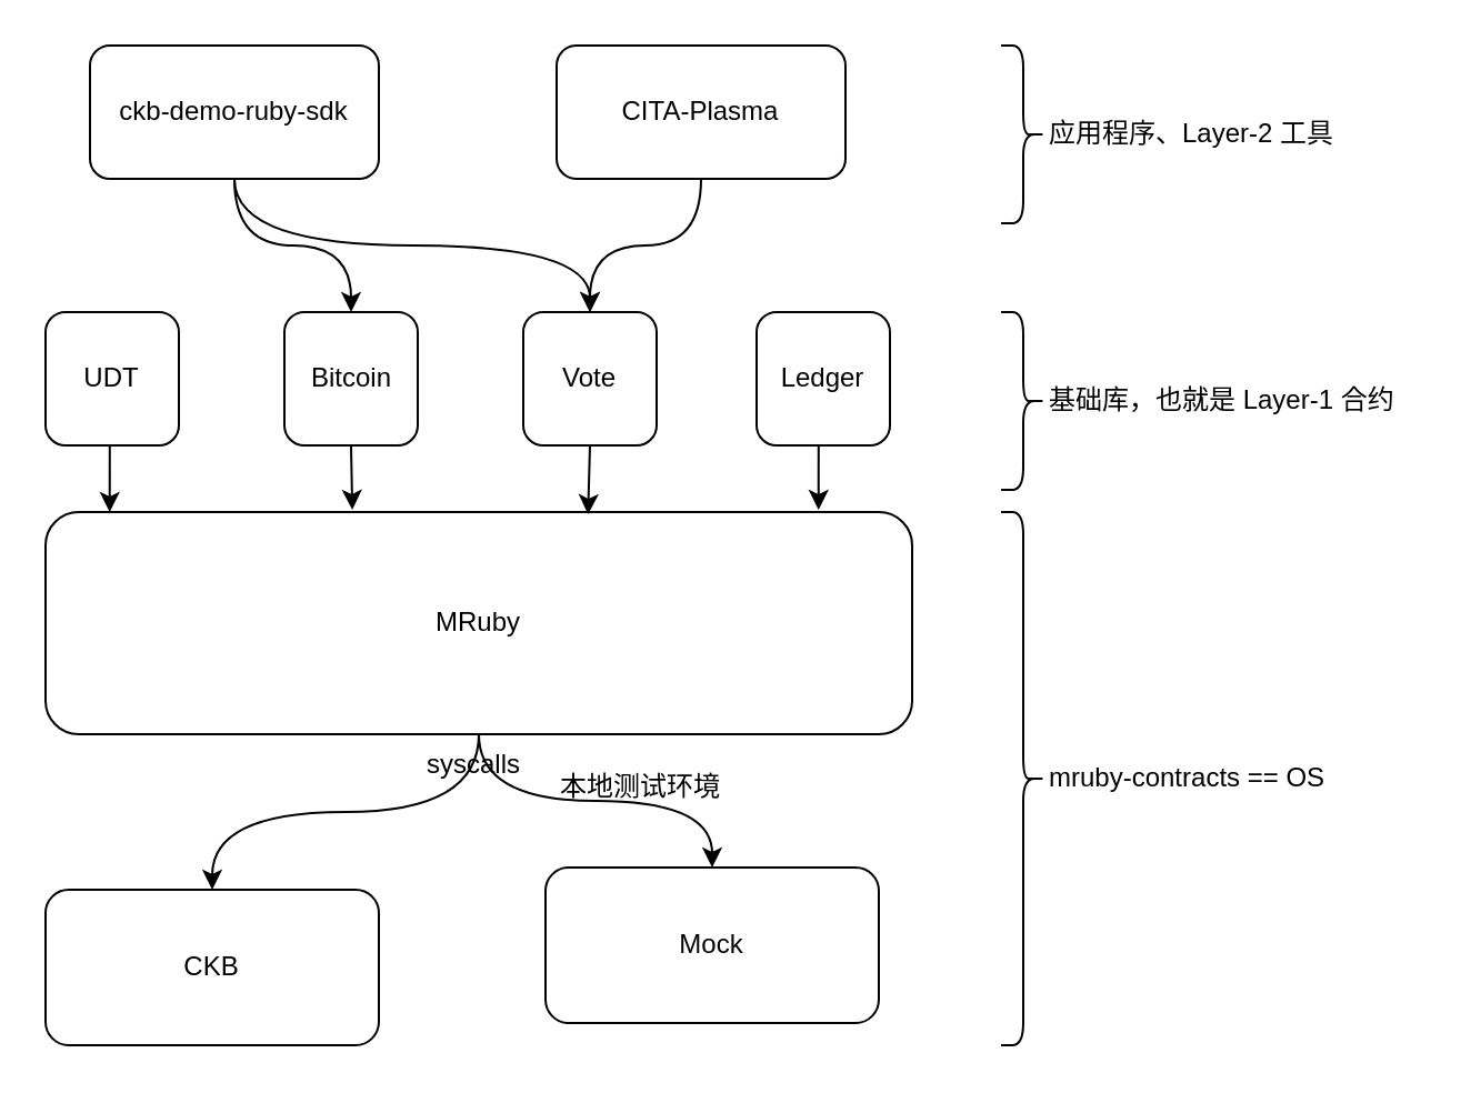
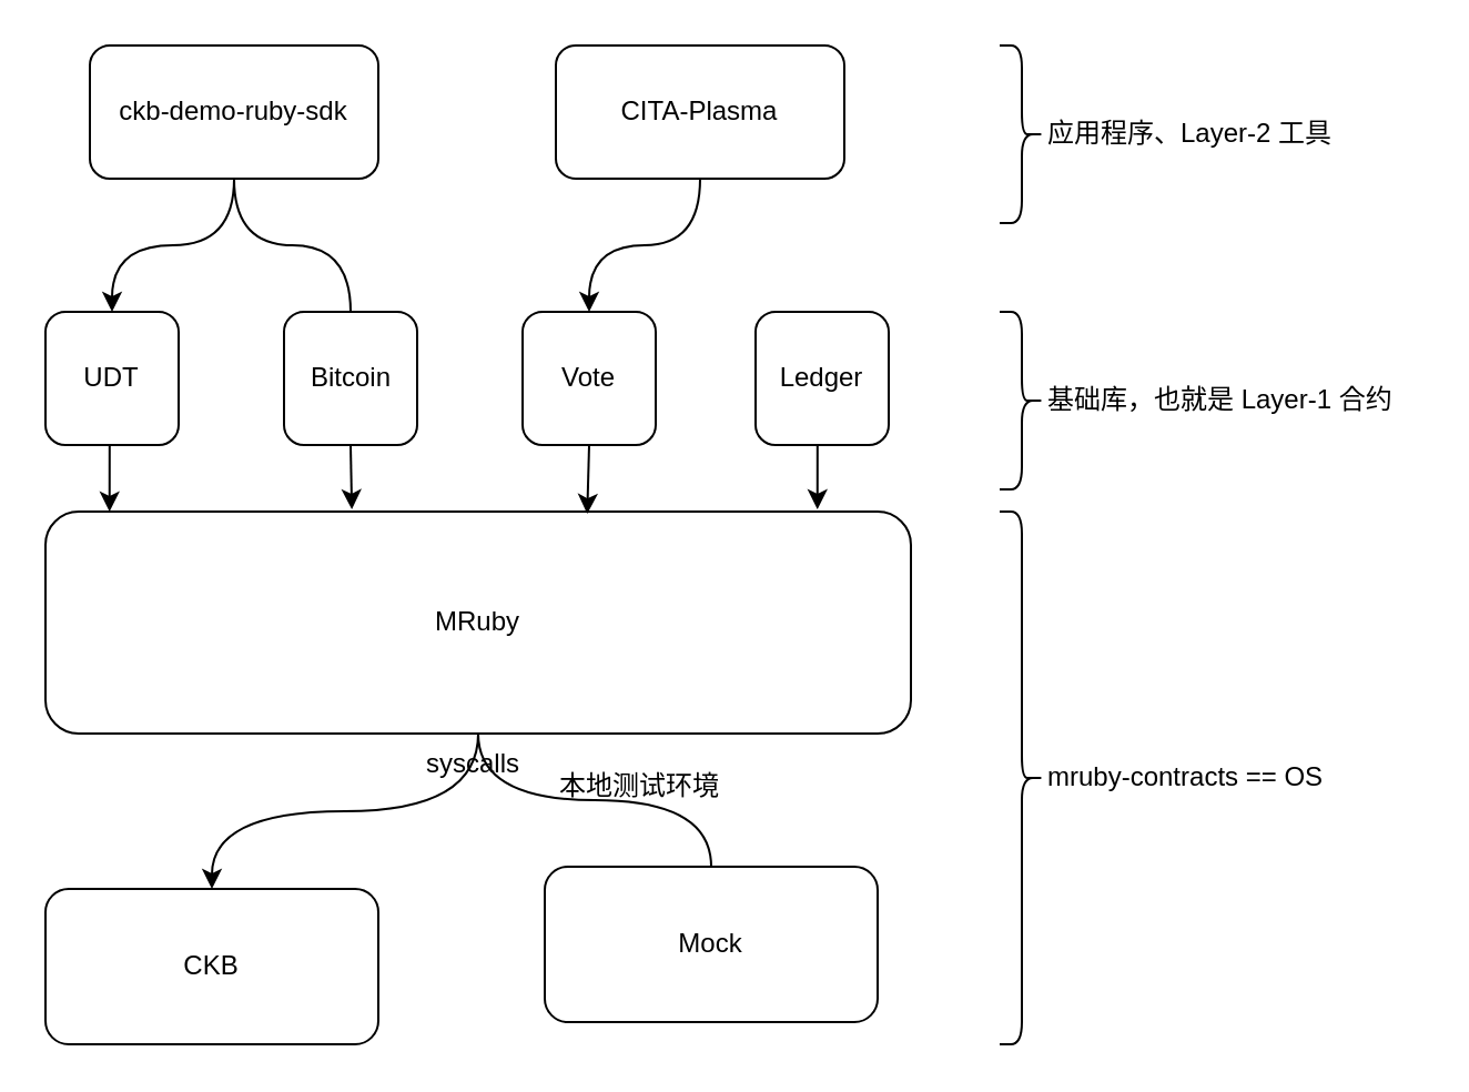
  <mxCell id="0" />
  <mxCell id="1" parent="0" />
  <mxCell id="2" style="edgeStyle=orthogonalEdgeStyle;rounded=0;orthogonalLoop=1;jettySize=auto;html=1;entryX=0.5;entryY=0;entryDx=0;entryDy=0;curved=1;" edge="1" parent="1" source="4" target="5"><mxGeometry relative="1" as="geometry" /></mxCell>
- <mxCell id="3" style="edgeStyle=orthogonalEdgeStyle;rounded=0;orthogonalLoop=1;jettySize=auto;html=1;exitX=0.5;exitY=1;exitDx=0;exitDy=0;entryX=0.5;entryY=0;entryDx=0;entryDy=0;curved=1;" edge="1" parent="1" source="4" target="6"><mxGeometry relative="1" as="geometry" /></mxCell>
+ <mxCell id="3" style="edgeStyle=orthogonalEdgeStyle;rounded=0;orthogonalLoop=1;jettySize=auto;html=1;exitX=0.5;exitY=1;exitDx=0;exitDy=0;entryX=0.5;entryY=0;entryDx=0;entryDy=0;curved=1;endArrow=none;" edge="1" parent="1" source="4" target="6"><mxGeometry relative="1" as="geometry" /></mxCell>
  <mxCell id="4" value="MRuby" style="rounded=1;whiteSpace=wrap;html=1;" vertex="1" parent="1"><mxGeometry x="20" y="230" width="390" height="100" as="geometry" /></mxCell>
  <mxCell id="5" value="CKB" style="rounded=1;whiteSpace=wrap;html=1;" vertex="1" parent="1"><mxGeometry x="20" y="400" width="150" height="70" as="geometry" /></mxCell>
  <mxCell id="6" value="Mock" style="rounded=1;whiteSpace=wrap;html=1;" vertex="1" parent="1"><mxGeometry x="245" y="390" width="150" height="70" as="geometry" /></mxCell>
  <mxCell id="7" value="本地测试环境" style="text;html=1;resizable=0;points=[];autosize=1;align=left;verticalAlign=top;spacingTop=-4;" vertex="1" parent="1"><mxGeometry x="250" y="344" width="90" height="20" as="geometry" /></mxCell>
  <mxCell id="8" value="syscalls" style="text;html=1;resizable=0;points=[];autosize=1;align=left;verticalAlign=top;spacingTop=-4;" vertex="1" parent="1"><mxGeometry x="190" y="334" width="60" height="20" as="geometry" /></mxCell>
  <mxCell id="9" value="" style="shape=curlyBracket;whiteSpace=wrap;html=1;rounded=1;direction=west;" vertex="1" parent="1"><mxGeometry x="450" y="230" width="20" height="240" as="geometry" /></mxCell>
  <mxCell id="10" value="mruby-contracts == OS" style="text;html=1;resizable=0;points=[];autosize=1;align=left;verticalAlign=top;spacingTop=-4;" vertex="1" parent="1"><mxGeometry x="470" y="340" width="140" height="20" as="geometry" /></mxCell>
  <mxCell id="11" style="edgeStyle=orthogonalEdgeStyle;rounded=0;orthogonalLoop=1;jettySize=auto;html=1;exitX=0.5;exitY=1;exitDx=0;exitDy=0;entryX=0.074;entryY=0;entryDx=0;entryDy=0;entryPerimeter=0;" edge="1" parent="1" source="12" target="4"><mxGeometry relative="1" as="geometry" /></mxCell>
  <mxCell id="12" value="UDT" style="rounded=1;whiteSpace=wrap;html=1;" vertex="1" parent="1"><mxGeometry x="20" y="140" width="60" height="60" as="geometry" /></mxCell>
  <mxCell id="13" style="edgeStyle=orthogonalEdgeStyle;rounded=0;orthogonalLoop=1;jettySize=auto;html=1;exitX=0.5;exitY=1;exitDx=0;exitDy=0;entryX=0.354;entryY=-0.01;entryDx=0;entryDy=0;entryPerimeter=0;" edge="1" parent="1" source="14" target="4"><mxGeometry relative="1" as="geometry" /></mxCell>
  <mxCell id="14" value="Bitcoin" style="rounded=1;whiteSpace=wrap;html=1;" vertex="1" parent="1"><mxGeometry x="127.5" y="140" width="60" height="60" as="geometry" /></mxCell>
  <mxCell id="15" style="edgeStyle=orthogonalEdgeStyle;rounded=0;orthogonalLoop=1;jettySize=auto;html=1;exitX=0.5;exitY=1;exitDx=0;exitDy=0;entryX=0.626;entryY=0.01;entryDx=0;entryDy=0;entryPerimeter=0;" edge="1" parent="1" source="16" target="4"><mxGeometry relative="1" as="geometry" /></mxCell>
  <mxCell id="16" value="Vote" style="rounded=1;whiteSpace=wrap;html=1;" vertex="1" parent="1"><mxGeometry x="235" y="140" width="60" height="60" as="geometry" /></mxCell>
  <mxCell id="17" style="edgeStyle=orthogonalEdgeStyle;rounded=0;orthogonalLoop=1;jettySize=auto;html=1;exitX=0.5;exitY=1;exitDx=0;exitDy=0;entryX=0.892;entryY=-0.01;entryDx=0;entryDy=0;entryPerimeter=0;" edge="1" parent="1" source="18" target="4"><mxGeometry relative="1" as="geometry" /></mxCell>
  <mxCell id="18" value="Ledger" style="rounded=1;whiteSpace=wrap;html=1;" vertex="1" parent="1"><mxGeometry x="340" y="140" width="60" height="60" as="geometry" /></mxCell>
  <mxCell id="19" value="" style="shape=curlyBracket;whiteSpace=wrap;html=1;rounded=1;direction=west;" vertex="1" parent="1"><mxGeometry x="450" y="140" width="20" height="80" as="geometry" /></mxCell>
  <mxCell id="20" value="基础库，也就是 Layer-1 合约&lt;br&gt;" style="text;html=1;resizable=0;points=[];autosize=1;align=left;verticalAlign=top;spacingTop=-4;" vertex="1" parent="1"><mxGeometry x="470" y="170" width="170" height="20" as="geometry" /></mxCell>
- <mxCell id="21" style="edgeStyle=orthogonalEdgeStyle;rounded=0;orthogonalLoop=1;jettySize=auto;html=1;exitX=0.5;exitY=1;exitDx=0;exitDy=0;curved=1;" edge="1" parent="1" source="23" target="16"><mxGeometry relative="1" as="geometry" /></mxCell>
- <mxCell id="22" style="edgeStyle=orthogonalEdgeStyle;curved=1;rounded=0;orthogonalLoop=1;jettySize=auto;html=1;exitX=0.5;exitY=1;exitDx=0;exitDy=0;entryX=0.5;entryY=0;entryDx=0;entryDy=0;" edge="1" parent="1" source="23" target="14"><mxGeometry relative="1" as="geometry" /></mxCell>
+ <mxCell id="21" style="edgeStyle=orthogonalEdgeStyle;rounded=0;orthogonalLoop=1;jettySize=auto;html=1;exitX=0.5;exitY=1;exitDx=0;exitDy=0;entryX=0.5;entryY=0;entryDx=0;entryDy=0;curved=1;" edge="1" parent="1" source="23" target="12"><mxGeometry relative="1" as="geometry" /></mxCell>
+ <mxCell id="22" style="edgeStyle=orthogonalEdgeStyle;curved=1;rounded=0;orthogonalLoop=1;jettySize=auto;html=1;exitX=0.5;exitY=1;exitDx=0;exitDy=0;entryX=0.5;entryY=0;entryDx=0;entryDy=0;endArrow=none;" edge="1" parent="1" source="23" target="14"><mxGeometry relative="1" as="geometry" /></mxCell>
  <mxCell id="23" value="ckb-demo-ruby-sdk" style="rounded=1;whiteSpace=wrap;html=1;" vertex="1" parent="1"><mxGeometry x="40" width="130" height="60" as="geometry" y="20" /></mxCell>
  <mxCell id="24" style="edgeStyle=orthogonalEdgeStyle;curved=1;rounded=0;orthogonalLoop=1;jettySize=auto;html=1;exitX=0.5;exitY=1;exitDx=0;exitDy=0;entryX=0.5;entryY=0;entryDx=0;entryDy=0;" edge="1" parent="1" source="25" target="16"><mxGeometry relative="1" as="geometry" /></mxCell>
  <mxCell id="25" value="CITA-Plasma" style="rounded=1;whiteSpace=wrap;html=1;" vertex="1" parent="1"><mxGeometry x="250" width="130" height="60" as="geometry" y="20" /></mxCell>
  <mxCell id="26" value="" style="shape=curlyBracket;whiteSpace=wrap;html=1;rounded=1;direction=west;" vertex="1" parent="1"><mxGeometry x="450" width="20" height="80" as="geometry" y="20" /></mxCell>
  <mxCell id="27" value="应用程序、Layer-2 工具" style="text;html=1;resizable=0;points=[];autosize=1;align=left;verticalAlign=top;spacingTop=-4;" vertex="1" parent="1"><mxGeometry x="470" y="50" width="140" height="20" as="geometry" /></mxCell>
